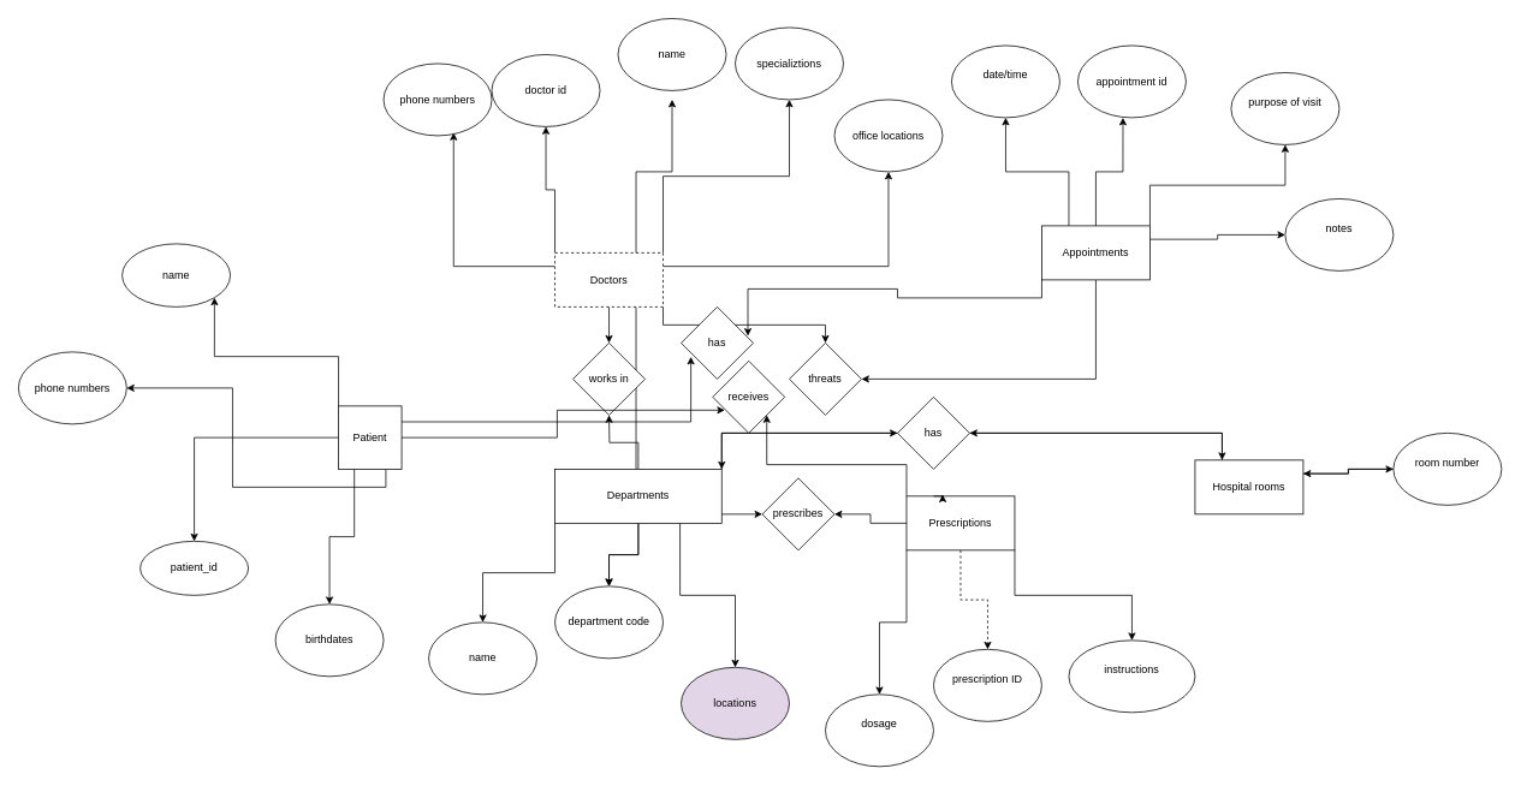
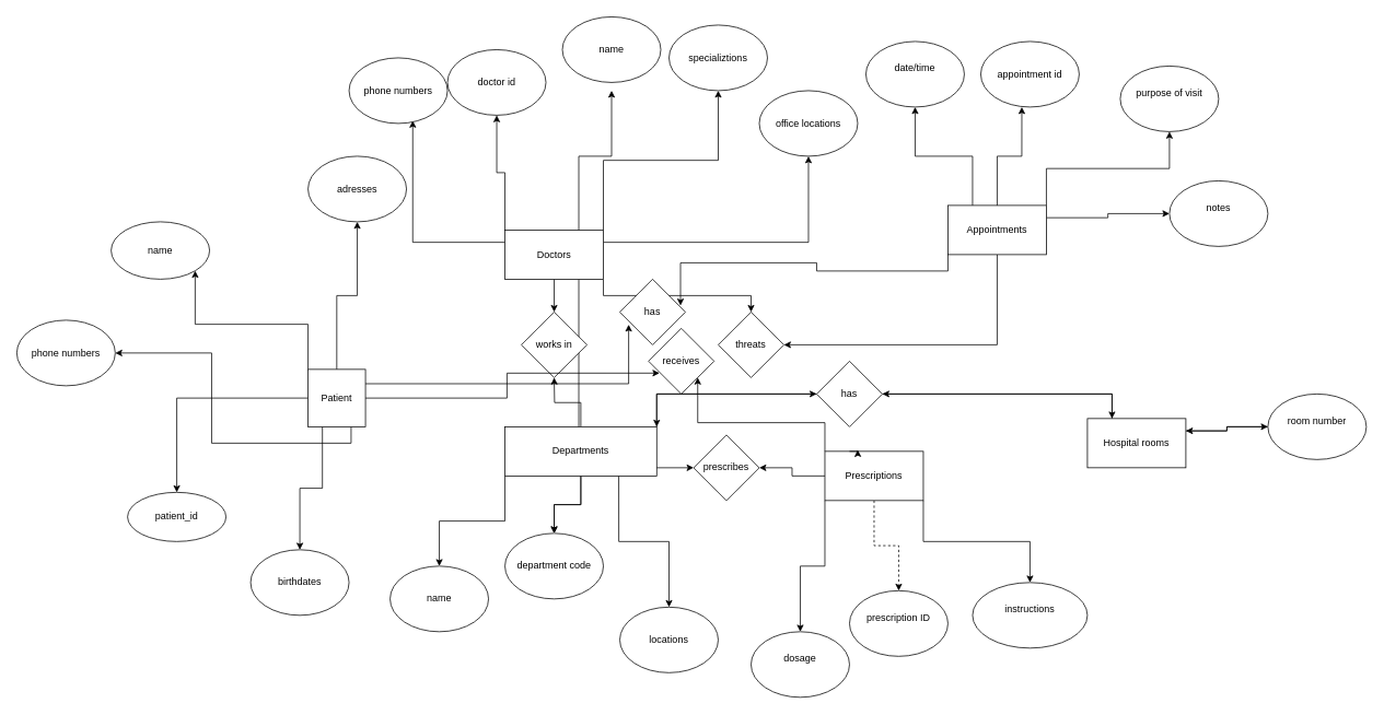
  <mxCell id="0" />
  <mxCell id="1" parent="0" />
  <mxCell id="2" style="edgeStyle=orthogonalEdgeStyle;rounded=0;orthogonalLoop=1;jettySize=auto;html=1;exitX=0;exitY=0.5;exitDx=0;exitDy=0;entryX=0.5;entryY=0;entryDx=0;entryDy=0;" edge="1" parent="1" source="7" target="37"><mxGeometry relative="1" as="geometry" /></mxCell>
  <mxCell id="3" style="edgeStyle=orthogonalEdgeStyle;rounded=0;orthogonalLoop=1;jettySize=auto;html=1;exitX=0;exitY=0;exitDx=0;exitDy=0;entryX=1;entryY=1;entryDx=0;entryDy=0;" edge="1" parent="1" source="7" target="38"><mxGeometry relative="1" as="geometry" /></mxCell>
  <mxCell id="4" style="edgeStyle=orthogonalEdgeStyle;rounded=0;orthogonalLoop=1;jettySize=auto;html=1;exitX=0.25;exitY=1;exitDx=0;exitDy=0;" edge="1" parent="1" source="7" target="39"><mxGeometry relative="1" as="geometry" /></mxCell>
+ <mxCell id="5" style="edgeStyle=orthogonalEdgeStyle;rounded=0;orthogonalLoop=1;jettySize=auto;html=1;exitX=0.5;exitY=0;exitDx=0;exitDy=0;" edge="1" parent="1" source="7" target="40"><mxGeometry relative="1" as="geometry" /></mxCell>
  <mxCell id="6" style="edgeStyle=orthogonalEdgeStyle;rounded=0;orthogonalLoop=1;jettySize=auto;html=1;exitX=0.75;exitY=1;exitDx=0;exitDy=0;" edge="1" parent="1" source="7" target="41"><mxGeometry relative="1" as="geometry" /></mxCell>
  <mxCell id="7" value="Patient" style="rounded=0;whiteSpace=wrap;html=1;" parent="1" vertex="1"><mxGeometry x="375" y="450" width="70" height="70" as="geometry" /></mxCell>
  <mxCell id="8" style="edgeStyle=orthogonalEdgeStyle;rounded=0;orthogonalLoop=1;jettySize=auto;html=1;exitX=0;exitY=0;exitDx=0;exitDy=0;" edge="1" parent="1" source="15" target="42"><mxGeometry relative="1" as="geometry" /></mxCell>
  <mxCell id="9" style="edgeStyle=orthogonalEdgeStyle;rounded=0;orthogonalLoop=1;jettySize=auto;html=1;exitX=1;exitY=0;exitDx=0;exitDy=0;entryX=0.5;entryY=1;entryDx=0;entryDy=0;" edge="1" parent="1" source="15" target="45"><mxGeometry relative="1" as="geometry" /></mxCell>
  <mxCell id="10" style="edgeStyle=orthogonalEdgeStyle;rounded=0;orthogonalLoop=1;jettySize=auto;html=1;exitX=0;exitY=0.25;exitDx=0;exitDy=0;entryX=0.647;entryY=0.958;entryDx=0;entryDy=0;entryPerimeter=0;" edge="1" parent="1" source="15" target="46"><mxGeometry relative="1" as="geometry"><mxPoint x="505" as="targetPoint" y="160" /></mxGeometry></mxCell>
  <mxCell id="11" style="edgeStyle=orthogonalEdgeStyle;rounded=0;orthogonalLoop=1;jettySize=auto;html=1;exitX=1;exitY=0.25;exitDx=0;exitDy=0;" edge="1" parent="1" source="15" target="47"><mxGeometry relative="1" as="geometry" /></mxCell>
  <mxCell id="12" style="edgeStyle=orthogonalEdgeStyle;rounded=0;orthogonalLoop=1;jettySize=auto;html=1;exitX=1;exitY=1;exitDx=0;exitDy=0;" edge="1" parent="1" source="15" target="64"><mxGeometry relative="1" as="geometry" /></mxCell>
  <mxCell id="13" style="edgeStyle=orthogonalEdgeStyle;rounded=0;orthogonalLoop=1;jettySize=auto;html=1;exitX=0.5;exitY=1;exitDx=0;exitDy=0;" edge="1" parent="1" source="15" target="65"><mxGeometry relative="1" as="geometry" /></mxCell>
  <mxCell id="14" style="edgeStyle=orthogonalEdgeStyle;rounded=0;orthogonalLoop=1;jettySize=auto;html=1;exitX=0.75;exitY=1;exitDx=0;exitDy=0;entryX=0;entryY=0.5;entryDx=0;entryDy=0;" edge="1" parent="1" source="15" target="71"><mxGeometry relative="1" as="geometry" /></mxCell>
- <mxCell id="15" value="Doctors" style="rounded=0;whiteSpace=wrap;html=1;dashed=1;" vertex="1" parent="1"><mxGeometry x="615" y="280" width="120" height="60" as="geometry" /></mxCell>
+ <mxCell id="15" value="Doctors" style="rounded=0;whiteSpace=wrap;html=1;" vertex="1" parent="1"><mxGeometry x="615" y="280" width="120" height="60" as="geometry" /></mxCell>
  <mxCell id="16" style="edgeStyle=orthogonalEdgeStyle;rounded=0;orthogonalLoop=1;jettySize=auto;html=1;exitX=0.5;exitY=1;exitDx=0;exitDy=0;" edge="1" parent="1" source="22" target="48"><mxGeometry relative="1" as="geometry" /></mxCell>
  <mxCell id="17" style="edgeStyle=orthogonalEdgeStyle;rounded=0;orthogonalLoop=1;jettySize=auto;html=1;exitX=0.5;exitY=1;exitDx=0;exitDy=0;entryX=0.5;entryY=0;entryDx=0;entryDy=0;" edge="1" parent="1" source="22" target="48"><mxGeometry relative="1" as="geometry"><mxPoint x="675" y="610" as="targetPoint" /></mxGeometry></mxCell>
  <mxCell id="18" style="edgeStyle=orthogonalEdgeStyle;rounded=0;orthogonalLoop=1;jettySize=auto;html=1;exitX=0;exitY=1;exitDx=0;exitDy=0;" edge="1" parent="1" source="22" target="49"><mxGeometry relative="1" as="geometry" /></mxCell>
  <mxCell id="19" style="edgeStyle=orthogonalEdgeStyle;rounded=0;orthogonalLoop=1;jettySize=auto;html=1;exitX=0.75;exitY=1;exitDx=0;exitDy=0;" edge="1" parent="1" source="22" target="50"><mxGeometry relative="1" as="geometry" /></mxCell>
  <mxCell id="20" style="edgeStyle=orthogonalEdgeStyle;rounded=0;orthogonalLoop=1;jettySize=auto;html=1;exitX=0.5;exitY=0;exitDx=0;exitDy=0;" edge="1" parent="1" source="22"><mxGeometry relative="1" as="geometry"><mxPoint x="675" y="460" as="targetPoint" /></mxGeometry></mxCell>
  <mxCell id="21" style="edgeStyle=orthogonalEdgeStyle;rounded=0;orthogonalLoop=1;jettySize=auto;html=1;exitX=1;exitY=0;exitDx=0;exitDy=0;entryX=0;entryY=0.5;entryDx=0;entryDy=0;" edge="1" parent="1" source="22" target="68"><mxGeometry relative="1" as="geometry" /></mxCell>
  <mxCell id="22" value="Departments" style="rounded=0;whiteSpace=wrap;html=1;" vertex="1" parent="1"><mxGeometry x="615" y="520" width="185" height="60" as="geometry" /></mxCell>
  <mxCell id="23" style="edgeStyle=orthogonalEdgeStyle;rounded=0;orthogonalLoop=1;jettySize=auto;html=1;exitX=0.25;exitY=0;exitDx=0;exitDy=0;" edge="1" parent="1" source="27" target="53"><mxGeometry relative="1" as="geometry" /></mxCell>
  <mxCell id="24" style="edgeStyle=orthogonalEdgeStyle;rounded=0;orthogonalLoop=1;jettySize=auto;html=1;exitX=1;exitY=0;exitDx=0;exitDy=0;" edge="1" parent="1" source="27" target="54"><mxGeometry relative="1" as="geometry" /></mxCell>
  <mxCell id="25" style="edgeStyle=orthogonalEdgeStyle;rounded=0;orthogonalLoop=1;jettySize=auto;html=1;exitX=1;exitY=0.25;exitDx=0;exitDy=0;entryX=0;entryY=0.5;entryDx=0;entryDy=0;" edge="1" parent="1" source="27" target="55"><mxGeometry relative="1" as="geometry" /></mxCell>
  <mxCell id="26" style="edgeStyle=orthogonalEdgeStyle;rounded=0;orthogonalLoop=1;jettySize=auto;html=1;exitX=0.5;exitY=1;exitDx=0;exitDy=0;entryX=1;entryY=0.5;entryDx=0;entryDy=0;" edge="1" parent="1" source="27" target="64"><mxGeometry relative="1" as="geometry" /></mxCell>
  <mxCell id="27" value="Appointments" style="rounded=0;whiteSpace=wrap;html=1;" vertex="1" parent="1"><mxGeometry x="1155" y="250" width="120" height="60" as="geometry" /></mxCell>
  <mxCell id="28" style="edgeStyle=orthogonalEdgeStyle;rounded=0;orthogonalLoop=1;jettySize=auto;html=1;exitX=0.5;exitY=1;exitDx=0;exitDy=0;entryX=0.5;entryY=0;entryDx=0;entryDy=0;dashed=1;" edge="1" parent="1" source="33" target="56"><mxGeometry relative="1" as="geometry" /></mxCell>
  <mxCell id="29" style="edgeStyle=orthogonalEdgeStyle;rounded=0;orthogonalLoop=1;jettySize=auto;html=1;exitX=0;exitY=1;exitDx=0;exitDy=0;" edge="1" parent="1" source="33" target="58"><mxGeometry relative="1" as="geometry" /></mxCell>
  <mxCell id="30" style="edgeStyle=orthogonalEdgeStyle;rounded=0;orthogonalLoop=1;jettySize=auto;html=1;exitX=1;exitY=1;exitDx=0;exitDy=0;" edge="1" parent="1" source="33" target="57"><mxGeometry relative="1" as="geometry" /></mxCell>
  <mxCell id="31" style="edgeStyle=orthogonalEdgeStyle;rounded=0;orthogonalLoop=1;jettySize=auto;html=1;exitX=0;exitY=0;exitDx=0;exitDy=0;entryX=1;entryY=1;entryDx=0;entryDy=0;" edge="1" parent="1" source="33" target="69"><mxGeometry relative="1" as="geometry" /></mxCell>
  <mxCell id="32" style="edgeStyle=orthogonalEdgeStyle;rounded=0;orthogonalLoop=1;jettySize=auto;html=1;exitX=0;exitY=0.5;exitDx=0;exitDy=0;" edge="1" parent="1" source="33" target="71"><mxGeometry relative="1" as="geometry" /></mxCell>
  <mxCell id="33" value="Prescriptions" style="rounded=0;whiteSpace=wrap;html=1;" vertex="1" parent="1"><mxGeometry x="1005" y="550" width="120" height="60" as="geometry" /></mxCell>
  <mxCell id="34" style="edgeStyle=orthogonalEdgeStyle;rounded=0;orthogonalLoop=1;jettySize=auto;html=1;exitX=1;exitY=0.25;exitDx=0;exitDy=0;entryX=0;entryY=0.5;entryDx=0;entryDy=0;" edge="1" parent="1" source="36" target="60"><mxGeometry relative="1" as="geometry" /></mxCell>
  <mxCell id="35" style="edgeStyle=orthogonalEdgeStyle;rounded=0;orthogonalLoop=1;jettySize=auto;html=1;exitX=0.25;exitY=0;exitDx=0;exitDy=0;entryX=1;entryY=0.5;entryDx=0;entryDy=0;" edge="1" parent="1" source="36" target="68"><mxGeometry relative="1" as="geometry" /></mxCell>
  <mxCell id="36" value="Hospital rooms" style="rounded=0;whiteSpace=wrap;html=1;" vertex="1" parent="1"><mxGeometry x="1325" y="510" width="120" height="60" as="geometry" /></mxCell>
  <mxCell id="37" value="patient_id" style="ellipse;whiteSpace=wrap;html=1;" vertex="1" parent="1"><mxGeometry x="155" y="600" width="120" height="60" as="geometry" /></mxCell>
  <mxCell id="38" value="name" style="ellipse;whiteSpace=wrap;html=1;" vertex="1" parent="1"><mxGeometry x="135" y="270" width="120" height="70" as="geometry" /></mxCell>
  <mxCell id="39" value="birthdates" style="ellipse;whiteSpace=wrap;html=1;" vertex="1" parent="1"><mxGeometry x="305" y="670" width="120" height="80" as="geometry" /></mxCell>
+ <mxCell id="40" value="adresses" style="ellipse;whiteSpace=wrap;html=1;" vertex="1" parent="1"><mxGeometry x="375" y="190" width="120" height="80" as="geometry" /></mxCell>
  <mxCell id="41" value="phone numbers" style="ellipse;whiteSpace=wrap;html=1;" vertex="1" parent="1"><mxGeometry x="20" y="390" width="120" height="80" as="geometry" /></mxCell>
  <mxCell id="42" value="doctor id" style="ellipse;whiteSpace=wrap;html=1;" vertex="1" parent="1"><mxGeometry x="545" y="60" width="120" height="80" as="geometry" /></mxCell>
  <mxCell id="43" value="name" style="ellipse;whiteSpace=wrap;html=1;" vertex="1" parent="1"><mxGeometry x="685" y="20" width="120" height="80" as="geometry" /></mxCell>
  <mxCell id="44" style="edgeStyle=orthogonalEdgeStyle;rounded=0;orthogonalLoop=1;jettySize=auto;html=1;exitX=0.75;exitY=0;exitDx=0;exitDy=0;entryX=0.5;entryY=1.125;entryDx=0;entryDy=0;entryPerimeter=0;" edge="1" parent="1" source="15" target="43"><mxGeometry relative="1" as="geometry" /></mxCell>
  <mxCell id="45" value="specializtions" style="ellipse;whiteSpace=wrap;html=1;" vertex="1" parent="1"><mxGeometry x="815" y="30" width="120" height="80" as="geometry" /></mxCell>
  <mxCell id="46" value="phone numbers" style="ellipse;whiteSpace=wrap;html=1;" vertex="1" parent="1"><mxGeometry x="425" y="70" width="120" height="80" as="geometry" /></mxCell>
  <mxCell id="47" value="office locations" style="ellipse;whiteSpace=wrap;html=1;" vertex="1" parent="1"><mxGeometry x="925" y="110" width="120" height="80" as="geometry" /></mxCell>
  <mxCell id="48" value="department code" style="ellipse;whiteSpace=wrap;html=1;" vertex="1" parent="1"><mxGeometry x="615" y="650" width="120" height="80" as="geometry" /></mxCell>
  <mxCell id="49" value="name" style="ellipse;whiteSpace=wrap;html=1;" vertex="1" parent="1"><mxGeometry x="475" y="690" width="120" height="80" as="geometry" /></mxCell>
- <mxCell id="50" value="locations" style="ellipse;whiteSpace=wrap;html=1;fillColor=#e1d5e7;" vertex="1" parent="1"><mxGeometry x="755" y="740" width="120" height="80" as="geometry" /></mxCell>
+ <mxCell id="50" value="locations" style="ellipse;whiteSpace=wrap;html=1;" vertex="1" parent="1"><mxGeometry x="755" y="740" width="120" height="80" as="geometry" /></mxCell>
  <mxCell id="51" value="appointment id" style="ellipse;whiteSpace=wrap;html=1;" vertex="1" parent="1"><mxGeometry x="1195" y="50" width="120" height="80" as="geometry" /></mxCell>
  <mxCell id="52" style="edgeStyle=orthogonalEdgeStyle;rounded=0;orthogonalLoop=1;jettySize=auto;html=1;exitX=0.5;exitY=0;exitDx=0;exitDy=0;entryX=0.417;entryY=1;entryDx=0;entryDy=0;entryPerimeter=0;" edge="1" parent="1" source="27" target="51"><mxGeometry relative="1" as="geometry" /></mxCell>
  <mxCell id="53" value="&#10;date/time&#10;&#10;" style="ellipse;whiteSpace=wrap;html=1;" vertex="1" parent="1"><mxGeometry x="1055" y="50" width="120" height="80" as="geometry" /></mxCell>
  <mxCell id="54" value="&#10;purpose of visit&#10;&#10;" style="ellipse;whiteSpace=wrap;html=1;" vertex="1" parent="1"><mxGeometry x="1365" y="80" width="120" height="80" as="geometry" /></mxCell>
  <mxCell id="55" value="&#10;notes&#10;&#10;" style="ellipse;whiteSpace=wrap;html=1;" vertex="1" parent="1"><mxGeometry x="1425" y="220" width="120" height="80" as="geometry" /></mxCell>
  <mxCell id="56" value="&#10;prescription ID&#10;&#10;" style="ellipse;whiteSpace=wrap;html=1;" vertex="1" parent="1"><mxGeometry x="1035" y="720" width="120" height="80" as="geometry" /></mxCell>
  <mxCell id="57" value="&#10;instructions&#10;&#10;" style="ellipse;whiteSpace=wrap;html=1;" vertex="1" parent="1"><mxGeometry x="1185" y="710" width="140" height="80" as="geometry" /></mxCell>
  <mxCell id="58" value="&#10;dosage&#10;&#10;" style="ellipse;whiteSpace=wrap;html=1;" vertex="1" parent="1"><mxGeometry x="915" y="770" width="120" height="80" as="geometry" /></mxCell>
  <mxCell id="59" style="edgeStyle=orthogonalEdgeStyle;rounded=0;orthogonalLoop=1;jettySize=auto;html=1;exitX=0;exitY=0.5;exitDx=0;exitDy=0;entryX=1;entryY=0.25;entryDx=0;entryDy=0;" edge="1" parent="1" source="60" target="36"><mxGeometry relative="1" as="geometry" /></mxCell>
  <mxCell id="60" value="&#10;room number&#10;&#10;" style="ellipse;whiteSpace=wrap;html=1;" vertex="1" parent="1"><mxGeometry x="1545" y="480" width="120" height="80" as="geometry" /></mxCell>
  <mxCell id="61" value="has" style="rhombus;whiteSpace=wrap;html=1;" vertex="1" parent="1"><mxGeometry x="755" y="340" width="80" height="80" as="geometry" /></mxCell>
  <mxCell id="62" style="edgeStyle=orthogonalEdgeStyle;rounded=0;orthogonalLoop=1;jettySize=auto;html=1;exitX=1;exitY=0.25;exitDx=0;exitDy=0;entryX=0.135;entryY=0.692;entryDx=0;entryDy=0;entryPerimeter=0;" edge="1" parent="1" source="7" target="61"><mxGeometry relative="1" as="geometry" /></mxCell>
  <mxCell id="63" style="edgeStyle=orthogonalEdgeStyle;rounded=0;orthogonalLoop=1;jettySize=auto;html=1;exitX=0;exitY=1;exitDx=0;exitDy=0;entryX=0.925;entryY=0.402;entryDx=0;entryDy=0;entryPerimeter=0;" edge="1" parent="1" source="27" target="61"><mxGeometry relative="1" as="geometry" /></mxCell>
  <mxCell id="64" value="threats" style="rhombus;whiteSpace=wrap;html=1;" vertex="1" parent="1"><mxGeometry x="875" y="380" width="80" height="80" as="geometry" /></mxCell>
  <mxCell id="65" value="works in" style="rhombus;whiteSpace=wrap;html=1;" vertex="1" parent="1"><mxGeometry x="635" y="380" width="80" height="80" as="geometry" /></mxCell>
  <mxCell id="66" style="edgeStyle=orthogonalEdgeStyle;rounded=0;orthogonalLoop=1;jettySize=auto;html=1;exitX=1;exitY=0.5;exitDx=0;exitDy=0;entryX=0.25;entryY=0;entryDx=0;entryDy=0;" edge="1" parent="1" source="68" target="36"><mxGeometry relative="1" as="geometry" /></mxCell>
  <mxCell id="67" style="edgeStyle=orthogonalEdgeStyle;rounded=0;orthogonalLoop=1;jettySize=auto;html=1;exitX=0;exitY=0.5;exitDx=0;exitDy=0;entryX=1;entryY=0;entryDx=0;entryDy=0;" edge="1" parent="1" source="68" target="22"><mxGeometry relative="1" as="geometry" /></mxCell>
  <mxCell id="68" value="has" style="rhombus;whiteSpace=wrap;html=1;" vertex="1" parent="1"><mxGeometry x="995" y="440" width="80" height="80" as="geometry" /></mxCell>
  <mxCell id="69" value="receives" style="rhombus;whiteSpace=wrap;html=1;" vertex="1" parent="1"><mxGeometry x="790" y="400" width="80" height="80" as="geometry" /></mxCell>
  <mxCell id="70" style="edgeStyle=orthogonalEdgeStyle;rounded=0;orthogonalLoop=1;jettySize=auto;html=1;exitX=1;exitY=0.5;exitDx=0;exitDy=0;entryX=0.168;entryY=0.682;entryDx=0;entryDy=0;entryPerimeter=0;" edge="1" parent="1" source="7" target="69"><mxGeometry relative="1" as="geometry" /></mxCell>
  <mxCell id="71" value="prescribes" style="rhombus;whiteSpace=wrap;html=1;" vertex="1" parent="1"><mxGeometry x="845" y="530" width="80" height="80" as="geometry" /></mxCell>
  <mxCell id="72" style="edgeStyle=orthogonalEdgeStyle;rounded=0;orthogonalLoop=1;jettySize=auto;html=1;exitX=0.25;exitY=0;exitDx=0;exitDy=0;entryX=0.333;entryY=-0.03;entryDx=0;entryDy=0;entryPerimeter=0;" edge="1" parent="1" source="33" target="33"><mxGeometry relative="1" as="geometry" /></mxCell>
